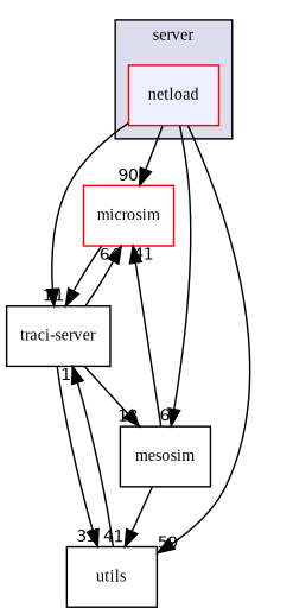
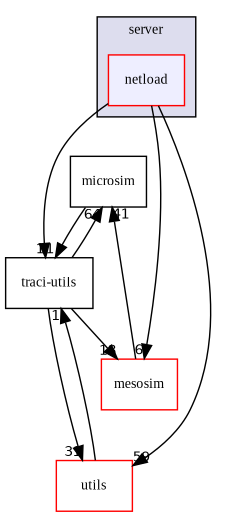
  digraph {
    compound=true
    fontname="Liberation Serif"
    node [color=red fontname="Liberation Serif" fontsize=10 shape=box style=filled]
    edge [fontname="Liberation Serif" headlabel=1 labeldistance=1.5 labelfontname=Helvetica labelfontsize=10]
    n1 [fillcolor="#eeeeff" label=netload pencolor=black]
-   n2 [fillcolor=white label=microsim]
-   n3 [label="traci-server" color="" style=""]
-   n4 [label=mesosim color="" style=""]
-   n5 [color=black fillcolor=white label=utils]
+   n2 [color=black fillcolor=white label=microsim]
+   n3 [label="traci-utils" color="" style=""]
+   n4 [label=mesosim style=""]
+   n5 [fillcolor=white label=utils]
    subgraph cluster_1 {
      bgcolor="#ddddee"
      fontsize=10
      label=server
      pencolor=black
      n1
    }
-   n1 -> n2 [headlabel=90]
    n1 -> n3
    n1 -> n4 [headlabel=6]
    n1 -> n5 [headlabel=59]
    n2 -> n3
    n3 -> n2 [headlabel=64]
    n3 -> n4 [headlabel=18]
    n3 -> n5 [headlabel=31]
    n4 -> n2 [headlabel=41]
-   n4 -> n5 [headlabel=41]
    n5 -> n3
  }
